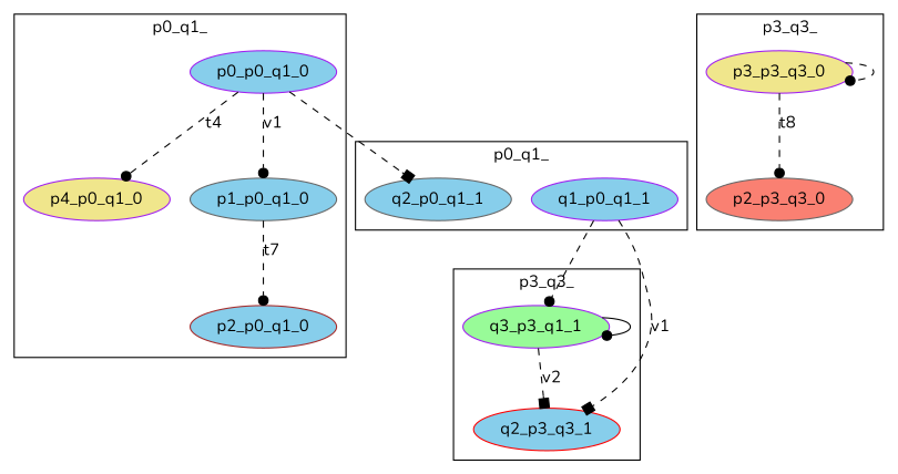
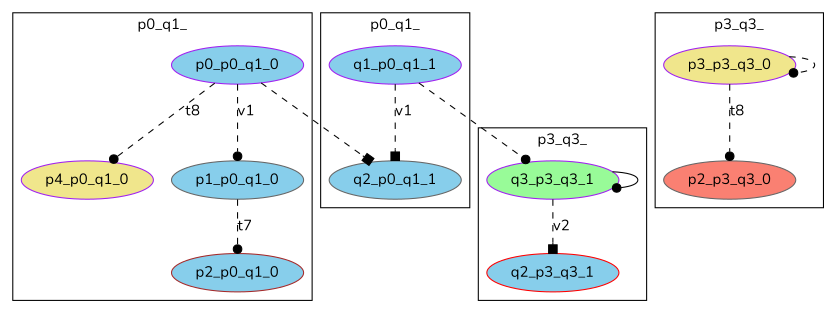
  digraph {
    compound=true
    fontname=Nunito
    node [color=purple fillcolor=skyblue fontname=Nunito style=filled]
    edge [arrowhead=dot fontname=Nunito style=dashed]
    p0_p0_q1_0
    p4_p0_q1_0 [fillcolor=khaki]
    p1_p0_q1_0 [color=gray40]
    p2_p0_q1_0 [color=brown]
    p3_p3_q3_0 [fillcolor=khaki]
    p2_p3_q3_0 [color=gray40 fillcolor=salmon]
    q1_p0_q1_1
    q2_p0_q1_1 [color=gray40]
-   q3_p3_q3_1 [fillcolor=palegreen label=q3_p3_q1_1]
+   q3_p3_q3_1 [fillcolor=palegreen]
    q2_p3_q3_1 [color=red]
    subgraph cluster_1 {
      label=p0_q1_
      p0_p0_q1_0
      p4_p0_q1_0
      p1_p0_q1_0
      p2_p0_q1_0
    }
    subgraph cluster_2 {
      label=p3_q3_
      p3_p3_q3_0
      p2_p3_q3_0
    }
    subgraph cluster_3 {
      label=p0_q1_
      q1_p0_q1_1
      q2_p0_q1_1
    }
    subgraph cluster_4 {
      label=p3_q3_
      q3_p3_q3_1
      q2_p3_q3_1
    }
-   p0_p0_q1_0 -> p4_p0_q1_0 [label=t4]
+   p0_p0_q1_0 -> p4_p0_q1_0 [label=t8]
    p0_p0_q1_0 -> p1_p0_q1_0 [label=v1]
    p0_p0_q1_0 -> q2_p0_q1_1 [arrowhead=box]
    p1_p0_q1_0 -> p2_p0_q1_0 [label=t7]
    p3_p3_q3_0 -> p3_p3_q3_0
    p3_p3_q3_0 -> p2_p3_q3_0 [label=t8]
-   q1_p0_q1_1 -> q2_p3_q3_1 [arrowhead=box label=v1]
+   q1_p0_q1_1 -> q2_p0_q1_1 [arrowhead=box label=v1]
    q1_p0_q1_1 -> q3_p3_q3_1
    q3_p3_q3_1 -> q3_p3_q3_1 [style=solid]
    q3_p3_q3_1 -> q2_p3_q3_1 [arrowhead=box label=v2]
  }
